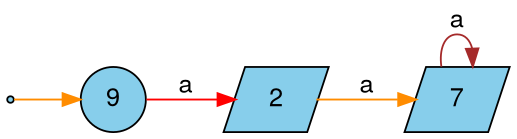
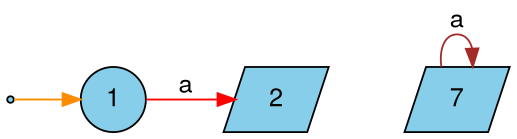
  digraph {
    fontname="Helvetica,Arial,sans-serif"
    rankdir=LR
    node [fillcolor=skyblue fontname="Helvetica,Arial,sans-serif" shape=parallelogram style=filled]
    edge [color=darkorange fontname="Helvetica,Arial,sans-serif"]
    n1 [label=7]
    2
-   1 [shape=circle label=9]
+   1 [shape=circle]
    nowhere [shape=point]
    n1 -> n1 [color=brown label=a]
-   2 -> n1 [label=a]
    1 -> 2 [color=red label=a]
    nowhere -> 1
  }
